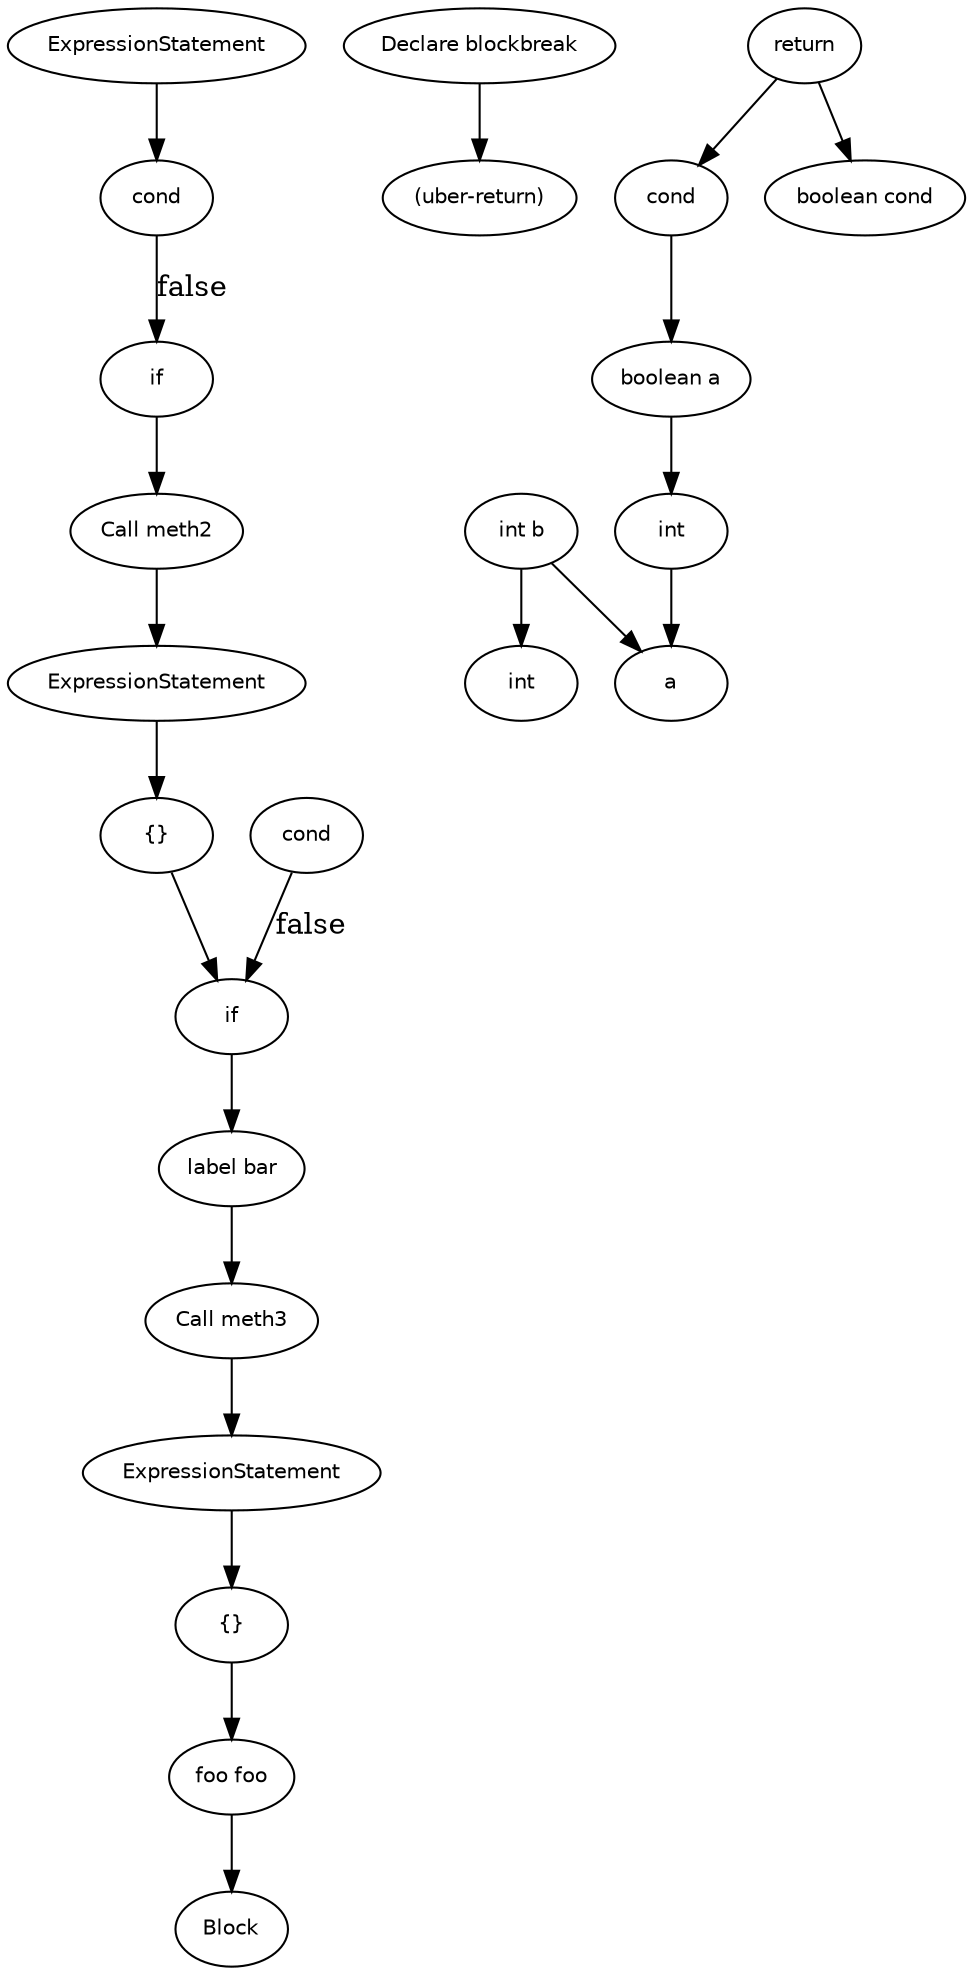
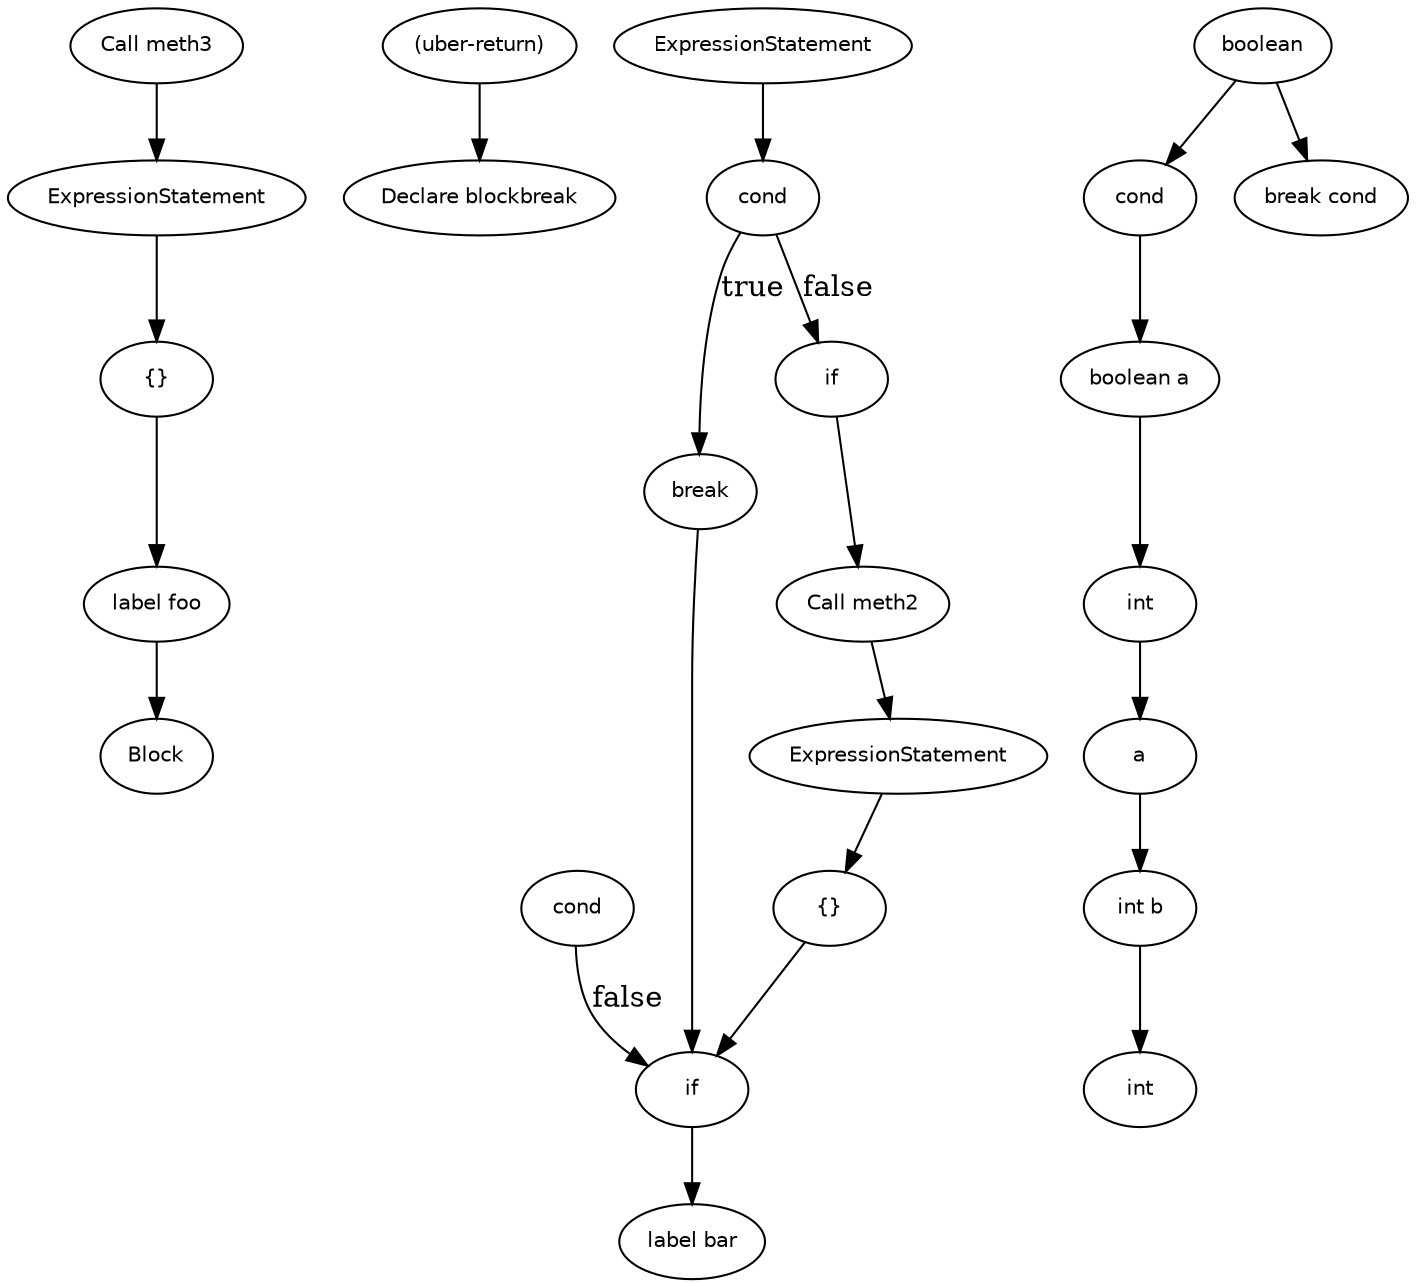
  digraph {
    node [fontname=Helvetica fontsize=10]
    n1 [label=Block]
    n2 [label="(uber-return)"]
    n3 [label="Declare blockbreak"]
    n4 [label="Call meth3"]
    n5 [label=ExpressionStatement]
    n6 [label="{}"]
-   n7 [label="foo foo"]
+   n7 [label="label foo"]
    n8 [label="{}"]
    n9 [label=if]
    n10 [label="label bar"]
    n11 [label=cond]
    n12 [label=int]
    n13 [label="int b"]
    n14 [label=a]
    n15 [label="Call meth2"]
    n16 [label=ExpressionStatement]
    n17 [label=int]
    n18 [label="boolean a"]
    n19 [label=cond]
-   n20 [label=return]
-   n21 [label="boolean cond"]
+   n20 [label=boolean]
+   n21 [label="break cond"]
+   n22 [label=break]
    n23 [label=cond]
    n24 [label=if]
    n25 [label=ExpressionStatement]
-   n3 -> n2
+   n2 -> n3
    n4 -> n5
    n5 -> n6
    n6 -> n7
    n7 -> n1
    n8 -> n9
    n9 -> n10
-   n10 -> n4
    n11 -> n9 [label=false]
    n13 -> n12
-   n13 -> n14
+   n14 -> n13
    n15 -> n16
    n16 -> n8
    n17 -> n14
    n18 -> n17
    n19 -> n18
    n20 -> n19
    n20 -> n21
+   n22 -> n9
+   n23 -> n22 [label=true]
    n23 -> n24 [label=false]
    n24 -> n15
    n25 -> n23
  }
